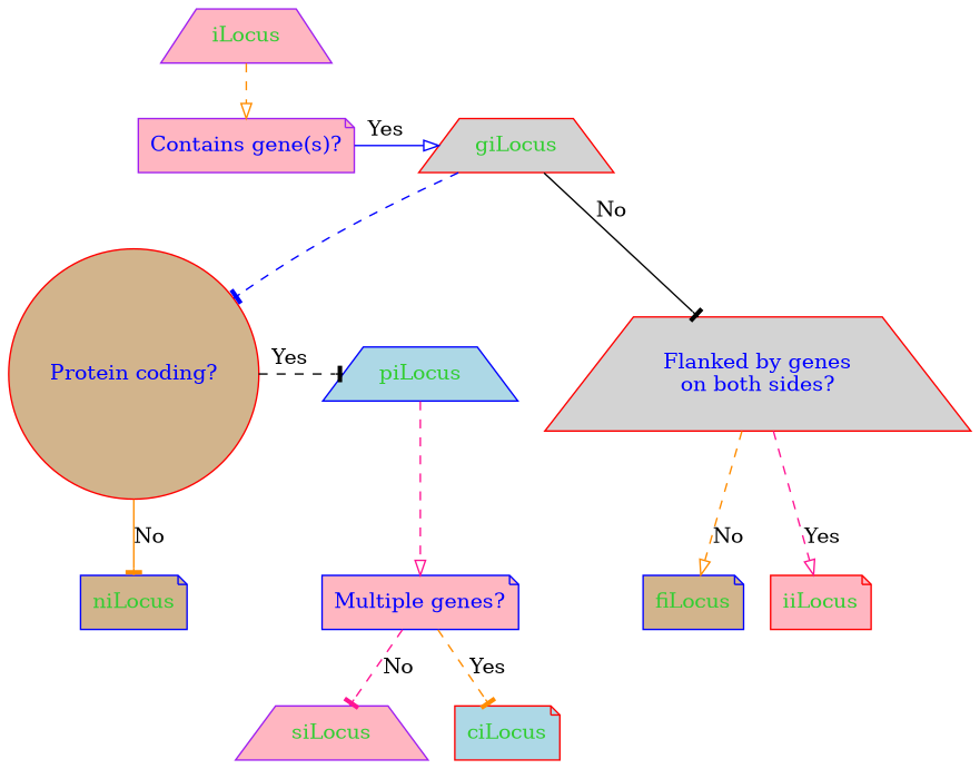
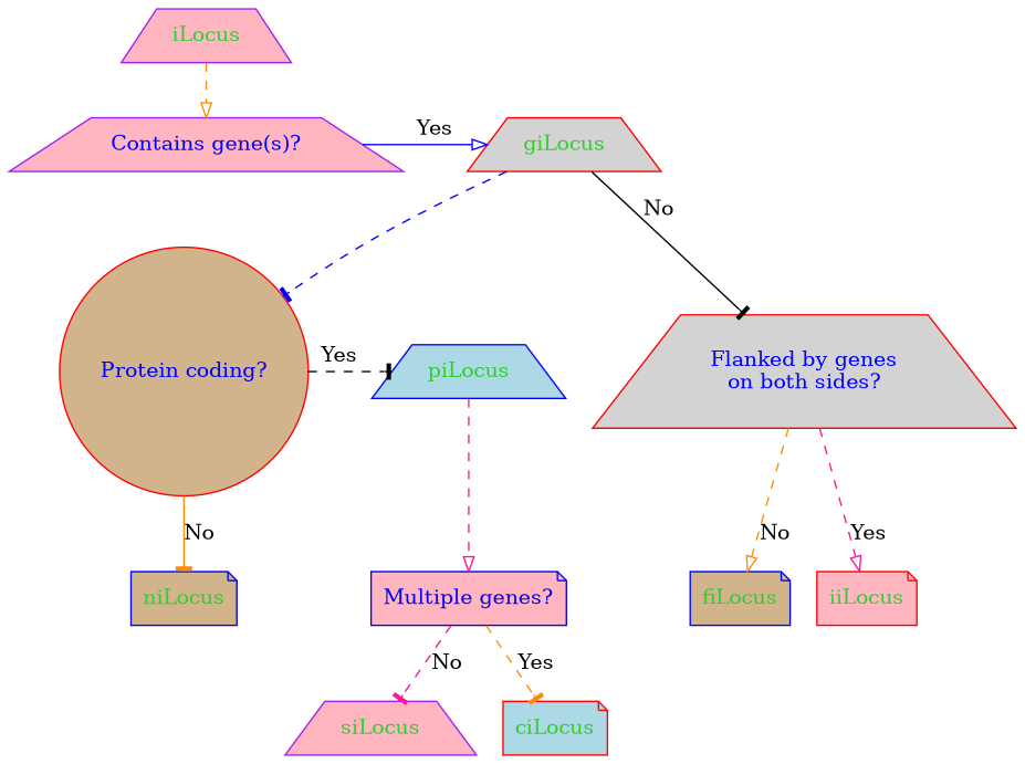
  digraph {
    node [color=red fillcolor=lightpink fontcolor=Limegreen shape=note style=filled]
    edge [arrowhead=tee color=darkorange style=dashed]
    n1 [fillcolor=lightgrey label=giLocus shape=trapezium]
-   n2 [color=purple fontcolor=Blue label="Contains gene(s)?"]
+   n2 [color=purple fontcolor=Blue label="Contains gene(s)?" shape=trapezium]
    n3 [color=blue fillcolor=lightblue label=piLocus shape=trapezium]
    n4 [fillcolor=tan fontcolor=Blue label="Protein coding?" shape=circle]
    n5 [fillcolor=lightgrey fontcolor=Blue label="Flanked by genes\non both sides?" shape=trapezium]
    n6 [color=blue fontcolor=Blue label="Multiple genes?"]
    n7 [color=blue fillcolor=tan label=niLocus]
    n8 [color=purple label=iLocus shape=trapezium]
    n9 [color=purple label=siLocus shape=trapezium]
    n10 [fillcolor=lightblue label=ciLocus]
    n11 [color=blue fillcolor=tan label=fiLocus]
    n12 [label=iiLocus]
    subgraph sub_1 {
      rank=same
      n1
      n2
    }
    subgraph sub_2 {
      rank=same
      n3
      n4
    }
    n1 -> n4 [color=blue]
    n1 -> n5 [color=black label=No style=solid]
    n2 -> n1 [arrowhead=onormal color=blue label=Yes style=solid]
    n3 -> n6 [arrowhead=onormal color=deeppink]
    n4 -> n3 [color=black label=Yes]
    n4 -> n7 [label=No style=solid]
    n5 -> n11 [arrowhead=onormal label=No]
    n5 -> n12 [arrowhead=onormal color=deeppink label=Yes]
    n6 -> n9 [color=deeppink label=No]
    n6 -> n10 [label=Yes]
    n8 -> n2 [arrowhead=onormal]
  }
